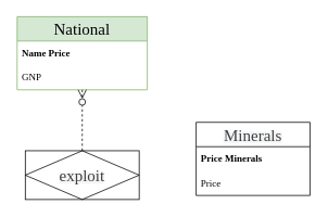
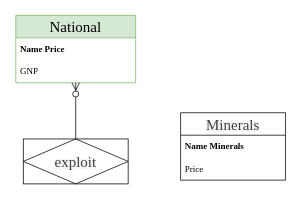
  <mxCell id="0" />
  <mxCell id="1" parent="0" />
  <mxCell id="2" value="&lt;font style=&quot;font-size: 20px;&quot;&gt;National&lt;/font&gt;" style="swimlane;fontStyle=0;childLayout=stackLayout;horizontal=1;startSize=30;horizontalStack=0;resizeParent=1;resizeParentMax=0;resizeLast=0;collapsible=1;marginBottom=0;whiteSpace=wrap;html=1;fillColor=#d5e8d4;strokeColor=#82b366;fontFamily=Times New Roman;" parent="1" vertex="1"><mxGeometry y="20" width="160" height="90" as="geometry" x="20" /></mxCell>
  <mxCell id="3" value="&lt;b&gt;Name Price&lt;/b&gt;" style="text;strokeColor=none;fillColor=none;align=left;verticalAlign=middle;spacingLeft=4;spacingRight=4;overflow=hidden;points=[[0,0.5],[1,0.5]];portConstraint=eastwest;rotatable=0;whiteSpace=wrap;html=1;fontFamily=Times New Roman;" parent="2" vertex="1"><mxGeometry y="30" width="160" height="30" as="geometry" /></mxCell>
  <mxCell id="4" value="GNP" style="text;strokeColor=none;fillColor=none;align=left;verticalAlign=middle;spacingLeft=4;spacingRight=4;overflow=hidden;points=[[0,0.5],[1,0.5]];portConstraint=eastwest;rotatable=0;whiteSpace=wrap;html=1;fontFamily=Times New Roman;" parent="2" vertex="1"><mxGeometry y="60" width="160" height="30" as="geometry" /></mxCell>
  <mxCell id="5" value="&lt;span style=&quot;color: rgb(60, 64, 67); text-align: start; white-space-collapse: preserve; background-color: rgb(245, 245, 245);&quot;&gt;&lt;font style=&quot;font-size: 20px;&quot;&gt;Minerals&lt;/font&gt;&lt;/span&gt;" style="swimlane;fontStyle=0;childLayout=stackLayout;horizontal=1;startSize=30;horizontalStack=0;resizeParent=1;resizeParentMax=0;resizeLast=0;collapsible=1;marginBottom=0;whiteSpace=wrap;html=1;fontFamily=Times New Roman;spacing=2;" parent="1" vertex="1"><mxGeometry x="240" y="150" width="140" height="90" as="geometry" /></mxCell>
- <mxCell id="6" value="&lt;b&gt;Price Minerals&lt;/b&gt;" style="text;strokeColor=none;fillColor=none;align=left;verticalAlign=middle;spacingLeft=4;spacingRight=4;overflow=hidden;points=[[0,0.5],[1,0.5]];portConstraint=eastwest;rotatable=0;whiteSpace=wrap;html=1;fontFamily=Times New Roman;" parent="5" vertex="1"><mxGeometry y="30" width="140" height="30" as="geometry" /></mxCell>
+ <mxCell id="6" value="&lt;b&gt;Name Minerals&lt;/b&gt;" style="text;strokeColor=none;fillColor=none;align=left;verticalAlign=middle;spacingLeft=4;spacingRight=4;overflow=hidden;points=[[0,0.5],[1,0.5]];portConstraint=eastwest;rotatable=0;whiteSpace=wrap;html=1;fontFamily=Times New Roman;" parent="5" vertex="1"><mxGeometry y="30" width="140" height="30" as="geometry" /></mxCell>
  <mxCell id="7" value="Price" style="text;strokeColor=none;fillColor=none;align=left;verticalAlign=middle;spacingLeft=4;spacingRight=4;overflow=hidden;points=[[0,0.5],[1,0.5]];portConstraint=eastwest;rotatable=0;whiteSpace=wrap;html=1;fontFamily=Times New Roman;" parent="5" vertex="1"><mxGeometry y="60" width="140" height="30" as="geometry" /></mxCell>
  <mxCell id="8" value="&lt;span style=&quot;color: rgb(60, 64, 67); text-align: start; white-space-collapse: preserve; background-color: rgb(245, 245, 245);&quot;&gt;&lt;font face=&quot;Times New Roman&quot; style=&quot;font-size: 20px;&quot;&gt;exploit&lt;/font&gt;&lt;/span&gt;" style="shape=associativeEntity;whiteSpace=wrap;html=1;align=center;" parent="1" vertex="1"><mxGeometry x="30" y="185" width="140" height="60" as="geometry" /></mxCell>
- <mxCell id="9" value="" style="edgeStyle=orthogonalEdgeStyle;fontSize=12;html=1;endArrow=ERzeroToMany;endFill=1;rounded=0;startSize=8;endSize=8;dashed=1;" parent="1" source="8" target="2" edge="1"><mxGeometry width="100" height="100" relative="1" as="geometry"><mxPoint x="140" y="220" as="sourcePoint" /><mxPoint x="240" y="120" as="targetPoint" /></mxGeometry></mxCell>
+ <mxCell id="9" value="" style="edgeStyle=orthogonalEdgeStyle;fontSize=12;html=1;endArrow=ERzeroToMany;endFill=1;rounded=0;startSize=8;endSize=8;" parent="1" source="8" target="2" edge="1"><mxGeometry width="100" height="100" relative="1" as="geometry"><mxPoint x="140" y="220" as="sourcePoint" /><mxPoint x="240" y="120" as="targetPoint" /></mxGeometry></mxCell>
